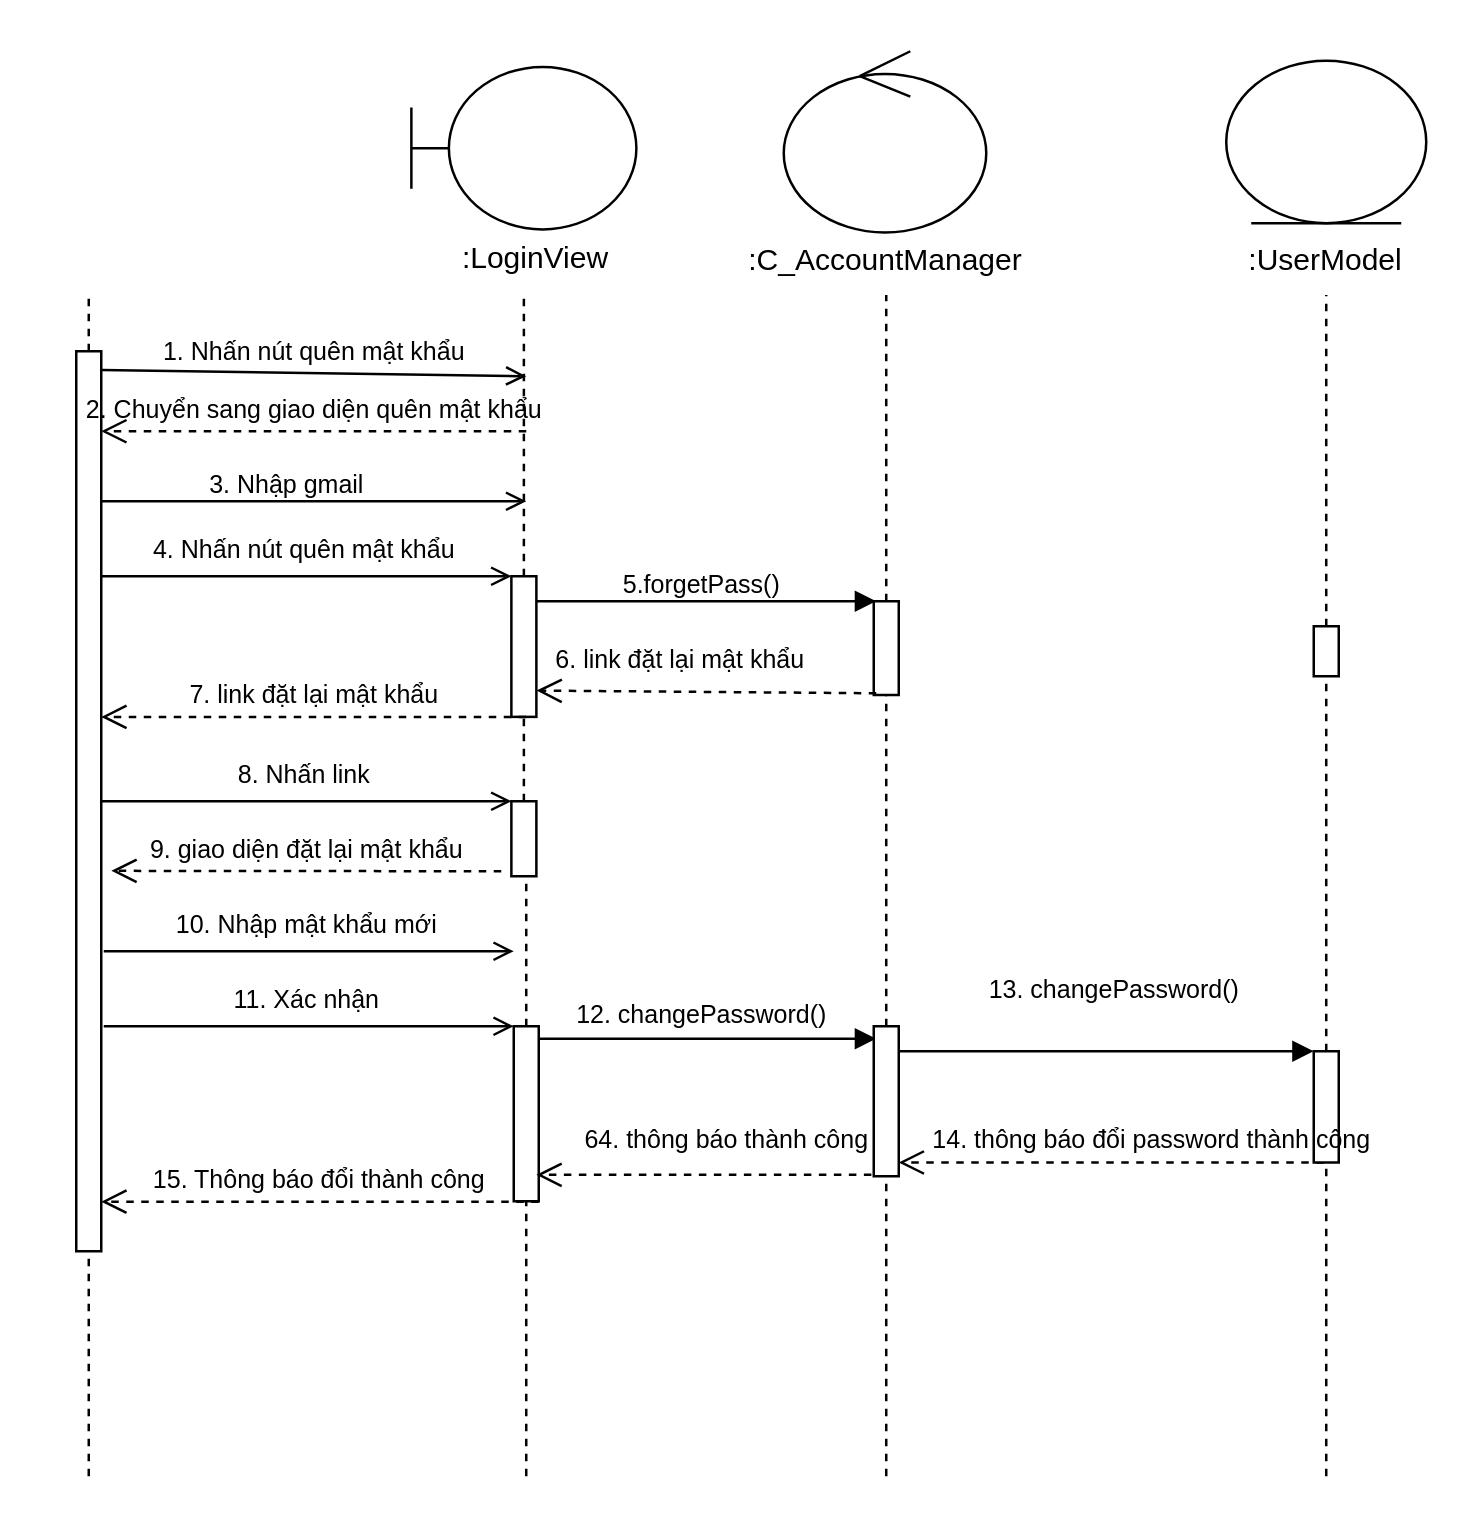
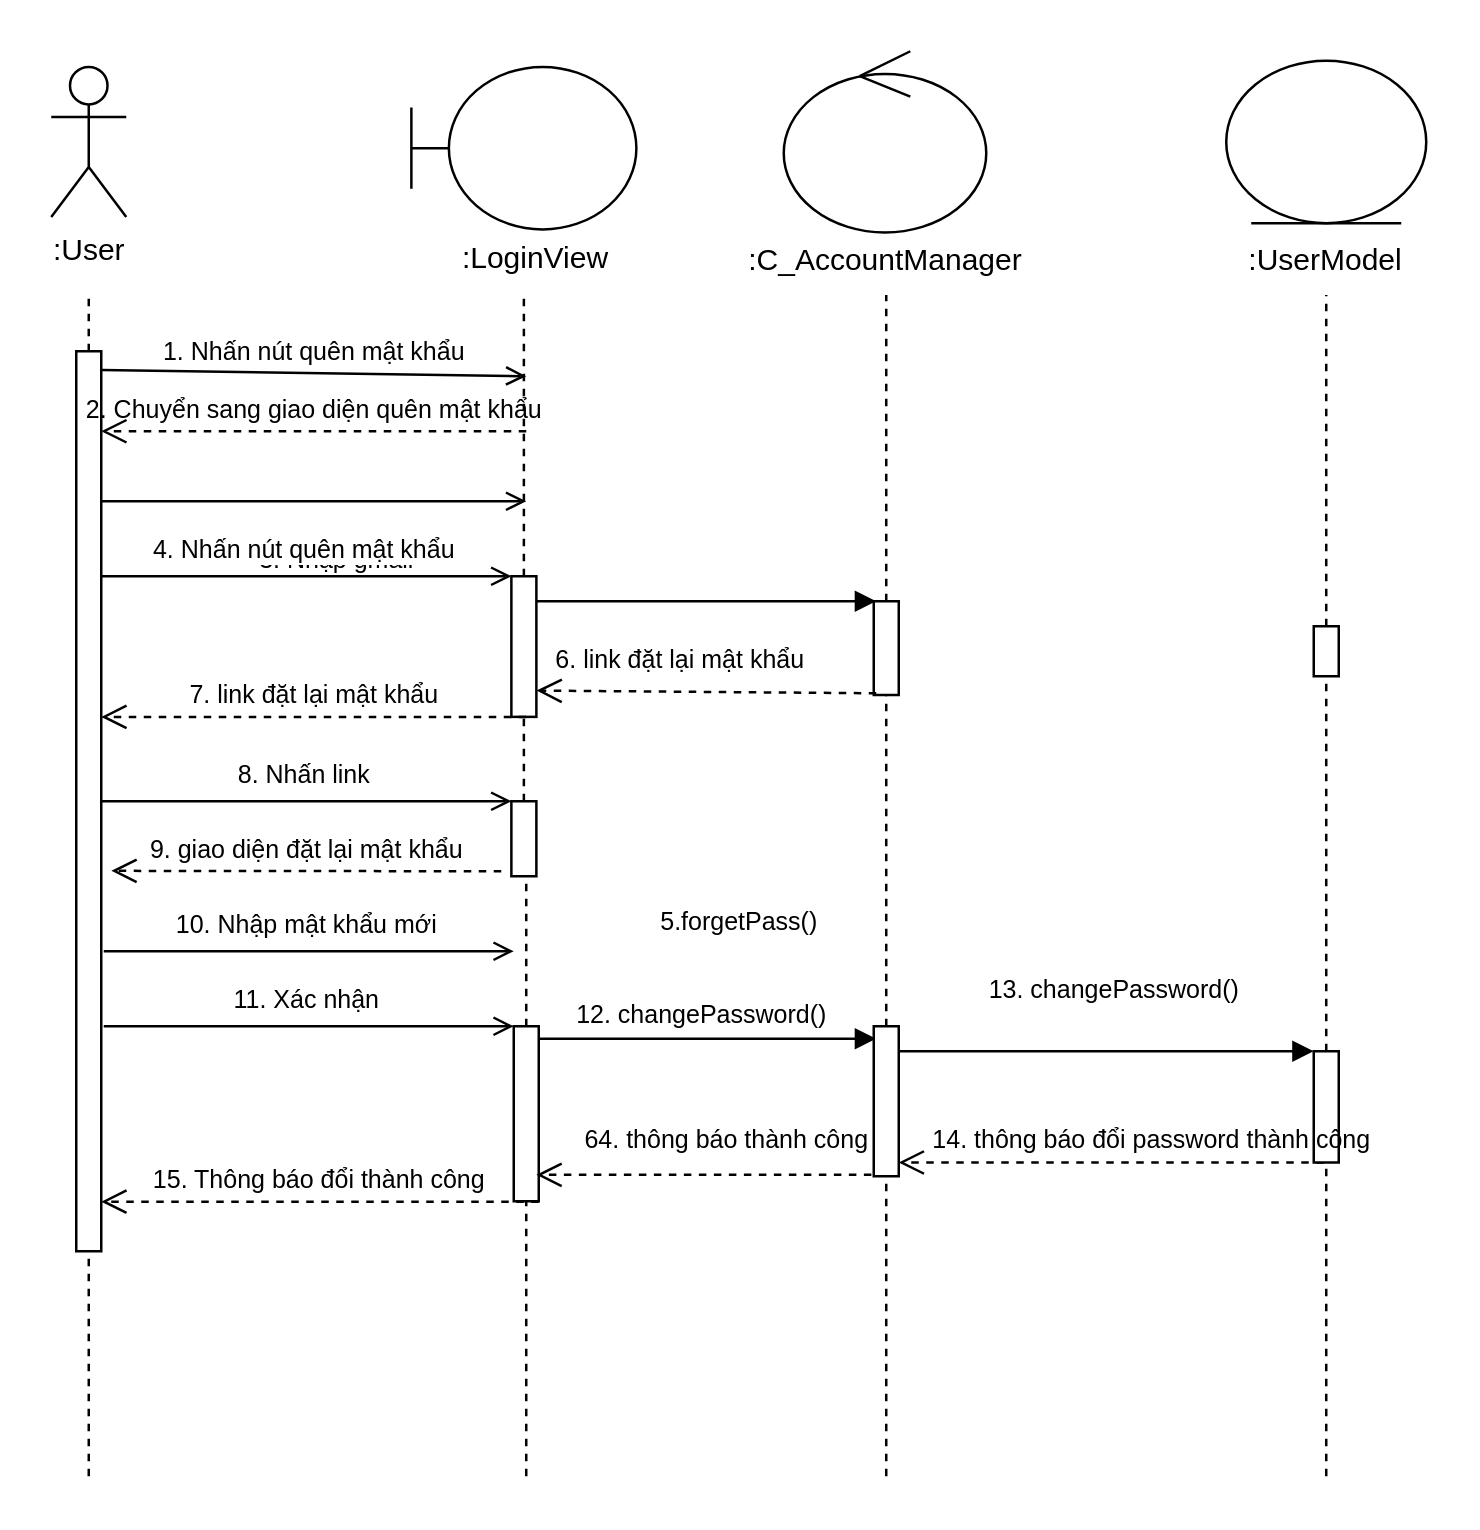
  <mxCell id="0" />
  <mxCell id="1" parent="0" />
+ <mxCell id="2" value=":User" style="shape=umlActor;verticalLabelPosition=bottom;verticalAlign=top;html=1;outlineConnect=0;" parent="1" vertex="1"><mxGeometry x="20" y="26.25" width="30" height="60" as="geometry" /></mxCell>
  <mxCell id="3" value="" style="endArrow=none;dashed=1;html=1;rounded=0;" parent="1" edge="1"><mxGeometry width="50" height="50" relative="1" as="geometry"><mxPoint x="35" y="590" as="sourcePoint" /><mxPoint x="35" y="117.5" as="targetPoint" /></mxGeometry></mxCell>
  <mxCell id="4" value="" style="shape=umlBoundary;whiteSpace=wrap;html=1;" parent="1" vertex="1"><mxGeometry x="164.05" y="26.25" width="90" height="65" as="geometry" /></mxCell>
  <mxCell id="5" value="" style="ellipse;shape=umlControl;whiteSpace=wrap;html=1;" parent="1" vertex="1"><mxGeometry x="313" y="20" width="81" height="72.5" as="geometry" /></mxCell>
  <mxCell id="6" value="" style="ellipse;shape=umlEntity;whiteSpace=wrap;html=1;" parent="1" vertex="1"><mxGeometry x="490" y="23.75" width="80" height="65" as="geometry" /></mxCell>
  <mxCell id="7" value="" style="endArrow=none;dashed=1;html=1;rounded=0;" parent="1" source="15" edge="1"><mxGeometry width="50" height="50" relative="1" as="geometry"><mxPoint x="208.81" y="456.25" as="sourcePoint" /><mxPoint x="209.05" y="116.25" as="targetPoint" /></mxGeometry></mxCell>
  <mxCell id="8" value="" style="endArrow=none;dashed=1;html=1;rounded=0;" parent="1" source="17" edge="1"><mxGeometry width="50" height="50" relative="1" as="geometry"><mxPoint x="353.58" y="457.5" as="sourcePoint" /><mxPoint x="354" y="117.5" as="targetPoint" /></mxGeometry></mxCell>
  <mxCell id="9" value="" style="endArrow=none;dashed=1;html=1;rounded=0;" parent="1" source="21" edge="1"><mxGeometry width="50" height="50" relative="1" as="geometry"><mxPoint x="530" y="457.5" as="sourcePoint" /><mxPoint x="530" y="117.5" as="targetPoint" /></mxGeometry></mxCell>
  <mxCell id="10" value="&lt;font style=&quot;font-size: 10px;&quot;&gt;1. Nhấn nút quên mật khẩu&lt;/font&gt;" style="html=1;verticalAlign=bottom;startArrow=none;startFill=0;endArrow=open;curved=0;rounded=0;endFill=0;" parent="1" edge="1"><mxGeometry width="60" relative="1" as="geometry"><mxPoint x="40" y="147.5" as="sourcePoint" /><mxPoint x="210" y="150" as="targetPoint" /></mxGeometry></mxCell>
  <mxCell id="11" value="" style="html=1;points=[[0,0,0,0,5],[0,1,0,0,-5],[1,0,0,0,5],[1,1,0,0,-5]];perimeter=orthogonalPerimeter;outlineConnect=0;targetShapes=umlLifeline;portConstraint=eastwest;newEdgeStyle={&quot;curved&quot;:0,&quot;rounded&quot;:0};" parent="1" vertex="1"><mxGeometry x="30" y="140" width="10" height="360" as="geometry" /></mxCell>
  <mxCell id="12" value="" style="html=1;verticalAlign=bottom;startArrow=none;startFill=0;endArrow=block;curved=0;rounded=0;endFill=1;" parent="1" source="15" edge="1"><mxGeometry width="60" relative="1" as="geometry"><mxPoint x="200" y="232.16" as="sourcePoint" /><mxPoint x="350" y="240" as="targetPoint" /></mxGeometry></mxCell>
- <mxCell id="13" value="&lt;span style=&quot;font-size: 10px;&quot;&gt;5.forgetPass()&lt;/span&gt;" style="text;html=1;align=center;verticalAlign=middle;resizable=0;points=[];autosize=1;strokeColor=none;fillColor=none;" parent="1" vertex="1"><mxGeometry x="235" y="217.5" width="90" height="30" as="geometry" /></mxCell>
+ <mxCell id="13" value="&lt;span style=&quot;font-size: 10px;&quot;&gt;5.forgetPass()&lt;/span&gt;" style="text;html=1;align=center;verticalAlign=middle;resizable=0;points=[];autosize=1;strokeColor=none;fillColor=none;" parent="1" vertex="1"><mxGeometry x="250" y="352.5" width="90" height="30" as="geometry" /></mxCell>
  <mxCell id="14" value="" style="endArrow=none;dashed=1;html=1;rounded=0;" parent="1" target="15" edge="1" source="37"><mxGeometry width="50" height="50" relative="1" as="geometry"><mxPoint x="208.81" y="456.25" as="sourcePoint" /><mxPoint x="208.81" y="106.25" as="targetPoint" /></mxGeometry></mxCell>
  <mxCell id="15" value="" style="html=1;points=[[0,0,0,0,5],[0,1,0,0,-5],[1,0,0,0,5],[1,1,0,0,-5]];perimeter=orthogonalPerimeter;outlineConnect=0;targetShapes=umlLifeline;portConstraint=eastwest;newEdgeStyle={&quot;curved&quot;:0,&quot;rounded&quot;:0};" parent="1" vertex="1"><mxGeometry x="204.05" y="230" width="10" height="56.25" as="geometry" /></mxCell>
  <mxCell id="16" value="" style="endArrow=none;dashed=1;html=1;rounded=0;" parent="1" target="17" edge="1" source="46"><mxGeometry width="50" height="50" relative="1" as="geometry"><mxPoint x="354" y="590" as="sourcePoint" /><mxPoint x="353.58" y="107.5" as="targetPoint" /></mxGeometry></mxCell>
  <mxCell id="17" value="" style="html=1;points=[[0,0,0,0,5],[0,1,0,0,-5],[1,0,0,0,5],[1,1,0,0,-5]];perimeter=orthogonalPerimeter;outlineConnect=0;targetShapes=umlLifeline;portConstraint=eastwest;newEdgeStyle={&quot;curved&quot;:0,&quot;rounded&quot;:0};" parent="1" vertex="1"><mxGeometry x="349" y="240" width="10" height="37.5" as="geometry" /></mxCell>
  <mxCell id="18" value="" style="html=1;verticalAlign=bottom;startArrow=none;startFill=0;endArrow=block;curved=0;rounded=0;endFill=1;" parent="1" edge="1"><mxGeometry width="60" relative="1" as="geometry"><mxPoint x="359" y="420" as="sourcePoint" /><mxPoint x="525" y="420" as="targetPoint" /></mxGeometry></mxCell>
  <mxCell id="19" value="" style="html=1;verticalAlign=bottom;endArrow=open;dashed=1;endSize=8;curved=0;rounded=0;" parent="1" edge="1"><mxGeometry x="-0.059" relative="1" as="geometry"><mxPoint x="529" y="464.5" as="sourcePoint" /><mxPoint x="359" y="464.5" as="targetPoint" /><mxPoint as="offset" /></mxGeometry></mxCell>
  <mxCell id="20" value="" style="endArrow=none;dashed=1;html=1;rounded=0;" parent="1" target="21" edge="1" source="50"><mxGeometry width="50" height="50" relative="1" as="geometry"><mxPoint x="530" y="590" as="sourcePoint" /><mxPoint x="530" y="107.5" as="targetPoint" /></mxGeometry></mxCell>
  <mxCell id="21" value="" style="html=1;points=[[0,0,0,0,5],[0,1,0,0,-5],[1,0,0,0,5],[1,1,0,0,-5]];perimeter=orthogonalPerimeter;outlineConnect=0;targetShapes=umlLifeline;portConstraint=eastwest;newEdgeStyle={&quot;curved&quot;:0,&quot;rounded&quot;:0};" parent="1" vertex="1"><mxGeometry x="525" y="250" width="10" height="20" as="geometry" /></mxCell>
  <mxCell id="22" value="" style="html=1;verticalAlign=bottom;endArrow=open;dashed=1;endSize=8;curved=0;rounded=0;entryX=1.006;entryY=0.813;entryDx=0;entryDy=0;entryPerimeter=0;" parent="1" target="15" edge="1"><mxGeometry x="0.6" y="43" relative="1" as="geometry"><mxPoint x="350" y="276.81" as="sourcePoint" /><mxPoint x="220" y="276.81" as="targetPoint" /><mxPoint as="offset" /></mxGeometry></mxCell>
  <mxCell id="23" value="&lt;span style=&quot;font-size: 10px;&quot;&gt;7. link đặt lại mật khẩu&lt;/span&gt;" style="html=1;verticalAlign=bottom;endArrow=open;dashed=1;endSize=8;curved=0;rounded=0;exitX=0.595;exitY=1;exitDx=0;exitDy=0;exitPerimeter=0;" parent="1" source="15" target="11" edge="1"><mxGeometry relative="1" as="geometry"><mxPoint x="196.07" y="286.255" as="sourcePoint" /><mxPoint x="32.02" y="286.255" as="targetPoint" /></mxGeometry></mxCell>
  <mxCell id="24" value=":LoginView" style="text;html=1;align=center;verticalAlign=middle;whiteSpace=wrap;rounded=0;" parent="1" vertex="1"><mxGeometry x="184.05" y="87.5" width="60" height="30" as="geometry" /></mxCell>
  <mxCell id="25" value=":C_AccountManager" style="text;html=1;align=center;verticalAlign=middle;whiteSpace=wrap;rounded=0;" parent="1" vertex="1"><mxGeometry x="324" y="88.75" width="60" height="30" as="geometry" /></mxCell>
  <mxCell id="26" value=":UserModel" style="text;html=1;align=center;verticalAlign=middle;whiteSpace=wrap;rounded=0;" parent="1" vertex="1"><mxGeometry x="500" y="88.75" width="60" height="30" as="geometry" /></mxCell>
  <mxCell id="27" value="" style="html=1;verticalAlign=bottom;endArrow=open;dashed=1;endSize=8;curved=0;rounded=0;" parent="1" edge="1"><mxGeometry relative="1" as="geometry"><mxPoint x="210" y="172" as="sourcePoint" /><mxPoint x="40" y="172" as="targetPoint" /></mxGeometry></mxCell>
  <mxCell id="28" value="&lt;font style=&quot;font-size: 10px;&quot;&gt;2. Chuyển sang giao diện quên mật khẩu&lt;/font&gt;" style="text;html=1;align=center;verticalAlign=middle;resizable=0;points=[];autosize=1;strokeColor=none;fillColor=none;" parent="1" vertex="1"><mxGeometry x="20" y="147.5" width="210" height="30" as="geometry" /></mxCell>
  <mxCell id="29" value="" style="html=1;verticalAlign=bottom;startArrow=none;startFill=0;endArrow=open;curved=0;rounded=0;endFill=0;" parent="1" edge="1"><mxGeometry width="60" relative="1" as="geometry"><mxPoint x="40" y="200" as="sourcePoint" /><mxPoint x="210" y="200" as="targetPoint" /><Array as="points"><mxPoint x="112.5" y="200" /></Array></mxGeometry></mxCell>
- <mxCell id="30" value="&lt;font style=&quot;font-size: 10px;&quot;&gt;3. Nhập gmail&lt;/font&gt;" style="text;html=1;align=center;verticalAlign=middle;resizable=0;points=[];autosize=1;strokeColor=none;fillColor=none;" parent="1" vertex="1"><mxGeometry x="69.05" y="177.5" width="90" height="30" as="geometry" /></mxCell>
+ <mxCell id="30" value="&lt;font style=&quot;font-size: 10px;&quot;&gt;3. Nhập gmail&lt;/font&gt;" style="text;html=1;align=center;verticalAlign=middle;resizable=0;points=[];autosize=1;strokeColor=none;fillColor=none;" parent="1" vertex="1"><mxGeometry x="89.05" y="207.5" width="90" height="30" as="geometry" /></mxCell>
  <mxCell id="31" value="" style="html=1;verticalAlign=bottom;startArrow=none;startFill=0;endArrow=open;curved=0;rounded=0;endFill=0;" parent="1" edge="1"><mxGeometry width="60" relative="1" as="geometry"><mxPoint x="40" y="230" as="sourcePoint" /><mxPoint x="204.05" y="230" as="targetPoint" /></mxGeometry></mxCell>
  <mxCell id="32" value="&lt;font style=&quot;font-size: 10px;&quot;&gt;4. Nhấn nút quên mật khẩu&lt;/font&gt;" style="edgeLabel;html=1;align=center;verticalAlign=middle;resizable=0;points=[];" parent="31" vertex="1" connectable="0"><mxGeometry x="-0.436" y="3" relative="1" as="geometry"><mxPoint x="34" y="-9" as="offset" /></mxGeometry></mxCell>
  <mxCell id="33" value="&lt;font style=&quot;font-size: 10px;&quot;&gt;&amp;nbsp;6. link đặt lại mật khẩu&lt;/font&gt;" style="text;html=1;align=center;verticalAlign=middle;resizable=0;points=[];autosize=1;strokeColor=none;fillColor=none;" parent="1" vertex="1"><mxGeometry x="205" y="247.5" width="130" height="30" as="geometry" /></mxCell>
  <mxCell id="34" value="" style="html=1;verticalAlign=bottom;startArrow=none;startFill=0;endArrow=open;curved=0;rounded=0;endFill=0;" edge="1" parent="1" target="37"><mxGeometry width="60" relative="1" as="geometry"><mxPoint x="40" y="320" as="sourcePoint" /><mxPoint x="210" y="320" as="targetPoint" /></mxGeometry></mxCell>
  <mxCell id="35" value="&lt;font style=&quot;font-size: 10px;&quot;&gt;8. Nhấn link&lt;/font&gt;" style="edgeLabel;html=1;align=center;verticalAlign=middle;resizable=0;points=[];" vertex="1" connectable="0" parent="34"><mxGeometry x="-0.436" y="3" relative="1" as="geometry"><mxPoint x="34" y="-9" as="offset" /></mxGeometry></mxCell>
  <mxCell id="36" value="" style="endArrow=none;dashed=1;html=1;rounded=0;" edge="1" parent="1" target="37"><mxGeometry width="50" height="50" relative="1" as="geometry"><mxPoint x="210" y="590" as="sourcePoint" /><mxPoint x="209" y="286" as="targetPoint" /></mxGeometry></mxCell>
  <mxCell id="37" value="" style="html=1;points=[[0,0,0,0,5],[0,1,0,0,-5],[1,0,0,0,5],[1,1,0,0,-5]];perimeter=orthogonalPerimeter;outlineConnect=0;targetShapes=umlLifeline;portConstraint=eastwest;newEdgeStyle={&quot;curved&quot;:0,&quot;rounded&quot;:0};" vertex="1" parent="1"><mxGeometry x="204.05" y="320" width="10" height="30" as="geometry" /></mxCell>
  <mxCell id="38" value="&lt;span style=&quot;font-size: 10px;&quot;&gt;9. giao diện đặt lại mật khẩu&lt;/span&gt;" style="html=1;verticalAlign=bottom;endArrow=open;dashed=1;endSize=8;curved=0;rounded=0;" edge="1" parent="1"><mxGeometry x="0.004" relative="1" as="geometry"><mxPoint x="200" y="348" as="sourcePoint" /><mxPoint x="44.05" y="347.84" as="targetPoint" /><mxPoint as="offset" /></mxGeometry></mxCell>
  <mxCell id="39" value="" style="html=1;verticalAlign=bottom;startArrow=none;startFill=0;endArrow=open;curved=0;rounded=0;endFill=0;" edge="1" parent="1"><mxGeometry width="60" relative="1" as="geometry"><mxPoint x="41" y="380" as="sourcePoint" /><mxPoint x="205" y="380" as="targetPoint" /></mxGeometry></mxCell>
  <mxCell id="40" value="&lt;font style=&quot;font-size: 10px;&quot;&gt;10. Nhập mật khẩu mới&lt;/font&gt;" style="edgeLabel;html=1;align=center;verticalAlign=middle;resizable=0;points=[];" vertex="1" connectable="0" parent="39"><mxGeometry x="-0.436" y="3" relative="1" as="geometry"><mxPoint x="34" y="-9" as="offset" /></mxGeometry></mxCell>
  <mxCell id="41" value="" style="html=1;verticalAlign=bottom;startArrow=none;startFill=0;endArrow=open;curved=0;rounded=0;endFill=0;" edge="1" parent="1"><mxGeometry width="60" relative="1" as="geometry"><mxPoint x="41" y="410" as="sourcePoint" /><mxPoint x="205" y="410" as="targetPoint" /></mxGeometry></mxCell>
  <mxCell id="42" value="&lt;font style=&quot;font-size: 10px;&quot;&gt;11. Xác nhận&lt;/font&gt;" style="edgeLabel;html=1;align=center;verticalAlign=middle;resizable=0;points=[];" vertex="1" connectable="0" parent="41"><mxGeometry x="-0.436" y="3" relative="1" as="geometry"><mxPoint x="34" y="-9" as="offset" /></mxGeometry></mxCell>
  <mxCell id="43" value="" style="html=1;points=[[0,0,0,0,5],[0,1,0,0,-5],[1,0,0,0,5],[1,1,0,0,-5]];perimeter=orthogonalPerimeter;outlineConnect=0;targetShapes=umlLifeline;portConstraint=eastwest;newEdgeStyle={&quot;curved&quot;:0,&quot;rounded&quot;:0};" vertex="1" parent="1"><mxGeometry x="205" y="410" width="10" height="70" as="geometry" /></mxCell>
  <mxCell id="44" value="" style="html=1;verticalAlign=bottom;startArrow=none;startFill=0;endArrow=block;curved=0;rounded=0;endFill=1;" edge="1" parent="1" source="43"><mxGeometry width="60" relative="1" as="geometry"><mxPoint x="223" y="410" as="sourcePoint" /><mxPoint x="350" y="415" as="targetPoint" /></mxGeometry></mxCell>
  <mxCell id="45" value="" style="endArrow=none;dashed=1;html=1;rounded=0;" edge="1" parent="1" target="46"><mxGeometry width="50" height="50" relative="1" as="geometry"><mxPoint x="354" y="590" as="sourcePoint" /><mxPoint x="354" y="278" as="targetPoint" /></mxGeometry></mxCell>
  <mxCell id="46" value="" style="html=1;points=[[0,0,0,0,5],[0,1,0,0,-5],[1,0,0,0,5],[1,1,0,0,-5]];perimeter=orthogonalPerimeter;outlineConnect=0;targetShapes=umlLifeline;portConstraint=eastwest;newEdgeStyle={&quot;curved&quot;:0,&quot;rounded&quot;:0};" vertex="1" parent="1"><mxGeometry x="349" y="410" width="10" height="60" as="geometry" /></mxCell>
  <mxCell id="47" value="&lt;font style=&quot;font-size: 10px;&quot;&gt;12. changePassword()&lt;/font&gt;" style="text;html=1;align=center;verticalAlign=middle;resizable=0;points=[];autosize=1;strokeColor=none;fillColor=none;" vertex="1" parent="1"><mxGeometry x="220" y="390" width="120" height="30" as="geometry" /></mxCell>
  <mxCell id="48" value="&lt;font style=&quot;font-size: 10px;&quot;&gt;13. changePassword()&lt;/font&gt;" style="text;html=1;align=center;verticalAlign=middle;resizable=0;points=[];autosize=1;strokeColor=none;fillColor=none;" vertex="1" parent="1"><mxGeometry x="385" y="380" width="120" height="30" as="geometry" /></mxCell>
  <mxCell id="49" value="" style="endArrow=none;dashed=1;html=1;rounded=0;" edge="1" parent="1" target="50"><mxGeometry width="50" height="50" relative="1" as="geometry"><mxPoint x="530" y="590" as="sourcePoint" /><mxPoint x="530" y="270" as="targetPoint" /></mxGeometry></mxCell>
  <mxCell id="50" value="" style="html=1;points=[[0,0,0,0,5],[0,1,0,0,-5],[1,0,0,0,5],[1,1,0,0,-5]];perimeter=orthogonalPerimeter;outlineConnect=0;targetShapes=umlLifeline;portConstraint=eastwest;newEdgeStyle={&quot;curved&quot;:0,&quot;rounded&quot;:0};" vertex="1" parent="1"><mxGeometry x="525" y="420" width="10" height="44.5" as="geometry" /></mxCell>
  <mxCell id="51" value="&lt;span style=&quot;font-size: 10px;&quot;&gt;14. thông báo đổi password thành công&lt;/span&gt;" style="text;html=1;align=center;verticalAlign=middle;resizable=0;points=[];autosize=1;strokeColor=none;fillColor=none;" vertex="1" parent="1"><mxGeometry x="360" y="440" width="200" height="30" as="geometry" /></mxCell>
  <mxCell id="52" value="" style="html=1;verticalAlign=bottom;endArrow=open;dashed=1;endSize=8;curved=0;rounded=0;" edge="1" parent="1"><mxGeometry x="0.007" relative="1" as="geometry"><mxPoint x="348.05" y="469.43" as="sourcePoint" /><mxPoint x="214.05" y="469.43" as="targetPoint" /><mxPoint as="offset" /></mxGeometry></mxCell>
  <mxCell id="53" value="&lt;font style=&quot;font-size: 10px;&quot;&gt;64. thông báo thành công&lt;/font&gt;" style="text;html=1;align=center;verticalAlign=middle;resizable=0;points=[];autosize=1;strokeColor=none;fillColor=none;" vertex="1" parent="1"><mxGeometry x="220" y="440" width="140" height="30" as="geometry" /></mxCell>
  <mxCell id="54" value="&lt;span style=&quot;font-size: 10px;&quot;&gt;15. Thông báo đổi thành công&lt;/span&gt;" style="html=1;verticalAlign=bottom;endArrow=open;dashed=1;endSize=8;curved=0;rounded=0;" edge="1" parent="1" target="11"><mxGeometry x="0.004" relative="1" as="geometry"><mxPoint x="215" y="480.16" as="sourcePoint" /><mxPoint x="59.05" y="480" as="targetPoint" /><mxPoint as="offset" /></mxGeometry></mxCell>
